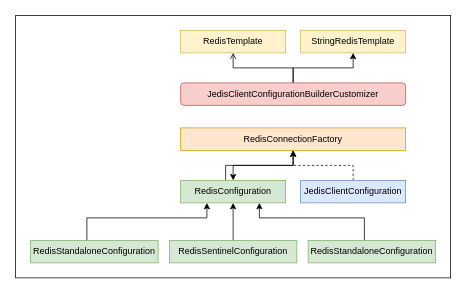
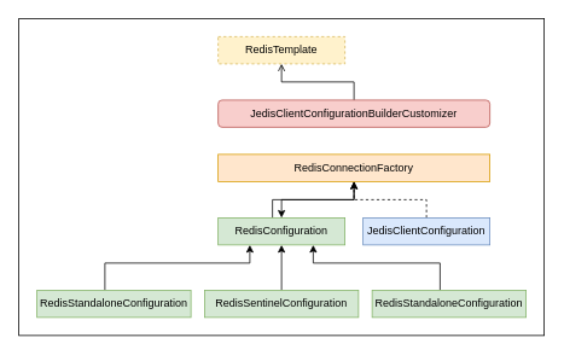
  <mxCell id="0" />
  <mxCell id="1" parent="0" />
  <mxCell id="2" value="" style="rounded=0;whiteSpace=wrap;html=1;" vertex="1" parent="1"><mxGeometry x="20" y="20" width="580" height="350" as="geometry" /></mxCell>
- <mxCell id="3" value="RedisTemplate" style="rounded=0;whiteSpace=wrap;html=1;fillColor=#fff2cc;strokeColor=#d6b656;" vertex="1" parent="1"><mxGeometry x="240" y="40" width="140" height="30" as="geometry" /></mxCell>
- <mxCell id="4" value="StringRedisTemplate" style="rounded=0;whiteSpace=wrap;html=1;fillColor=#fff2cc;strokeColor=#d6b656;" vertex="1" parent="1"><mxGeometry x="400" y="40" width="140" height="30" as="geometry" /></mxCell>
+ <mxCell id="3" value="RedisTemplate" style="rounded=0;whiteSpace=wrap;html=1;fillColor=#fff2cc;strokeColor=#d6b656;dashed=1;" vertex="1" parent="1"><mxGeometry x="240" y="40" width="140" height="30" as="geometry" /></mxCell>
  <mxCell id="5" value="" style="edgeStyle=orthogonalEdgeStyle;rounded=0;orthogonalLoop=1;jettySize=auto;html=1;" edge="1" parent="1" source="6" target="19"><mxGeometry relative="1" as="geometry" /></mxCell>
  <mxCell id="6" value="RedisConnectionFactory" style="rounded=0;whiteSpace=wrap;html=1;fillColor=#ffe6cc;strokeColor=#d79b00;" vertex="1" parent="1"><mxGeometry x="240" y="170" width="300" height="30" as="geometry" /></mxCell>
- <mxCell id="7" style="edgeStyle=orthogonalEdgeStyle;rounded=0;orthogonalLoop=1;jettySize=auto;html=1;" edge="1" parent="1" source="9" target="4"><mxGeometry relative="1" as="geometry" /></mxCell>
  <mxCell id="8" style="edgeStyle=orthogonalEdgeStyle;rounded=0;orthogonalLoop=1;jettySize=auto;html=1;entryX=0.5;entryY=1;entryDx=0;entryDy=0;endArrow=open;" edge="1" parent="1" source="9" target="3"><mxGeometry relative="1" as="geometry" /></mxCell>
  <mxCell id="9" value="JedisClientConfigurationBuilderCustomizer" style="whiteSpace=wrap;html=1;fillColor=#f8cecc;strokeColor=#b85450;rounded=1;" vertex="1" parent="1"><mxGeometry x="240" y="110" width="300" height="30" as="geometry" /></mxCell>
  <mxCell id="10" style="edgeStyle=orthogonalEdgeStyle;rounded=0;orthogonalLoop=1;jettySize=auto;html=1;entryX=0.5;entryY=1;entryDx=0;entryDy=0;dashed=1;" edge="1" parent="1" source="11" target="6"><mxGeometry relative="1" as="geometry"><Array as="points"><mxPoint x="470" y="220" /><mxPoint x="390" y="220" /></Array></mxGeometry></mxCell>
  <mxCell id="11" value="JedisClientConfiguration" style="rounded=0;whiteSpace=wrap;html=1;fillColor=#dae8fc;strokeColor=#6c8ebf;" vertex="1" parent="1"><mxGeometry x="400" y="240" width="140" height="30" as="geometry" /></mxCell>
  <mxCell id="12" style="edgeStyle=orthogonalEdgeStyle;rounded=0;orthogonalLoop=1;jettySize=auto;html=1;entryX=0.5;entryY=1;entryDx=0;entryDy=0;" edge="1" parent="1" source="13" target="19"><mxGeometry relative="1" as="geometry" /></mxCell>
  <mxCell id="13" value="RedisSentinelConfiguration" style="rounded=0;whiteSpace=wrap;html=1;fillColor=#d5e8d4;strokeColor=#82b366;" vertex="1" parent="1"><mxGeometry x="225" y="320" width="170" height="30" as="geometry" /></mxCell>
  <mxCell id="14" style="edgeStyle=orthogonalEdgeStyle;rounded=0;orthogonalLoop=1;jettySize=auto;html=1;entryX=0.25;entryY=1;entryDx=0;entryDy=0;" edge="1" parent="1" source="15" target="19"><mxGeometry relative="1" as="geometry"><Array as="points"><mxPoint x="115" y="290" /><mxPoint x="275" y="290" /></Array></mxGeometry></mxCell>
  <mxCell id="15" value="RedisStandaloneConfiguration" style="rounded=0;whiteSpace=wrap;html=1;fillColor=#d5e8d4;strokeColor=#82b366;" vertex="1" parent="1"><mxGeometry x="40" y="320" width="170" height="30" as="geometry" /></mxCell>
  <mxCell id="16" style="edgeStyle=orthogonalEdgeStyle;rounded=0;orthogonalLoop=1;jettySize=auto;html=1;entryX=0.75;entryY=1;entryDx=0;entryDy=0;" edge="1" parent="1" source="17" target="19"><mxGeometry relative="1" as="geometry"><Array as="points"><mxPoint x="485" y="290" /><mxPoint x="345" y="290" /></Array></mxGeometry></mxCell>
  <mxCell id="17" value="RedisStandaloneConfiguration" style="rounded=0;whiteSpace=wrap;html=1;fillColor=#d5e8d4;strokeColor=#82b366;" vertex="1" parent="1"><mxGeometry x="410" y="320" width="170" height="30" as="geometry" /></mxCell>
  <mxCell id="18" style="edgeStyle=orthogonalEdgeStyle;rounded=0;orthogonalLoop=1;jettySize=auto;html=1;" edge="1" parent="1" source="19"><mxGeometry relative="1" as="geometry"><mxPoint x="390" y="200" as="targetPoint" /><Array as="points"><mxPoint x="300" y="220" /><mxPoint x="390" y="220" /><mxPoint x="390" y="200" /></Array></mxGeometry></mxCell>
  <mxCell id="19" value="RedisConfiguration" style="rounded=0;whiteSpace=wrap;html=1;fillColor=#d5e8d4;strokeColor=#82b366;" vertex="1" parent="1"><mxGeometry x="240" y="240" width="140" height="30" as="geometry" /></mxCell>
